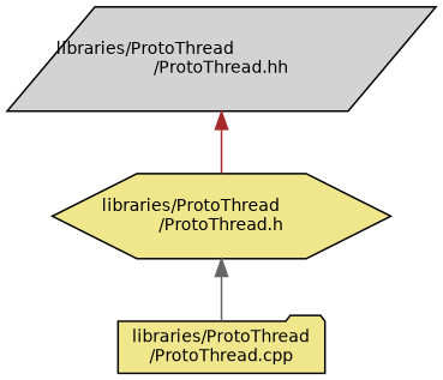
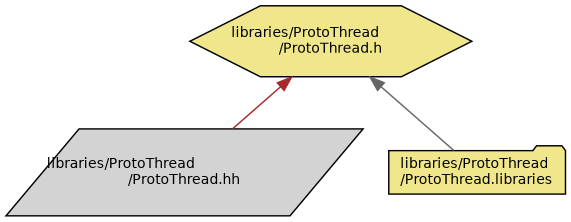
  digraph {
    node [color=black fillcolor=khaki fontname=Helvetica fontsize=10 style=filled]
    edge [dir=back fontname=Helvetica fontsize=10 labelfontname=Helvetica labelfontsize=10 style=solid]
    n1 [fillcolor=lightgrey fontcolor=black height=0.2 label="libraries/ProtoThread\l/ProtoThread.hh" shape=parallelogram width=0.4]
    n2 [height=0.2 label="libraries/ProtoThread\l/ProtoThread.h" shape=hexagon width=0.4]
-   n3 [height=0.2 label="libraries/ProtoThread\l/ProtoThread.cpp" shape=folder width=0.4]
-   n1 -> n2 [color=brown]
+   n3 [height=0.2 label="libraries/ProtoThread\l/ProtoThread.libraries" shape=folder width=0.4]
+   n2 -> n1 [color=brown]
    n2 -> n3 [color=gray40]
  }
